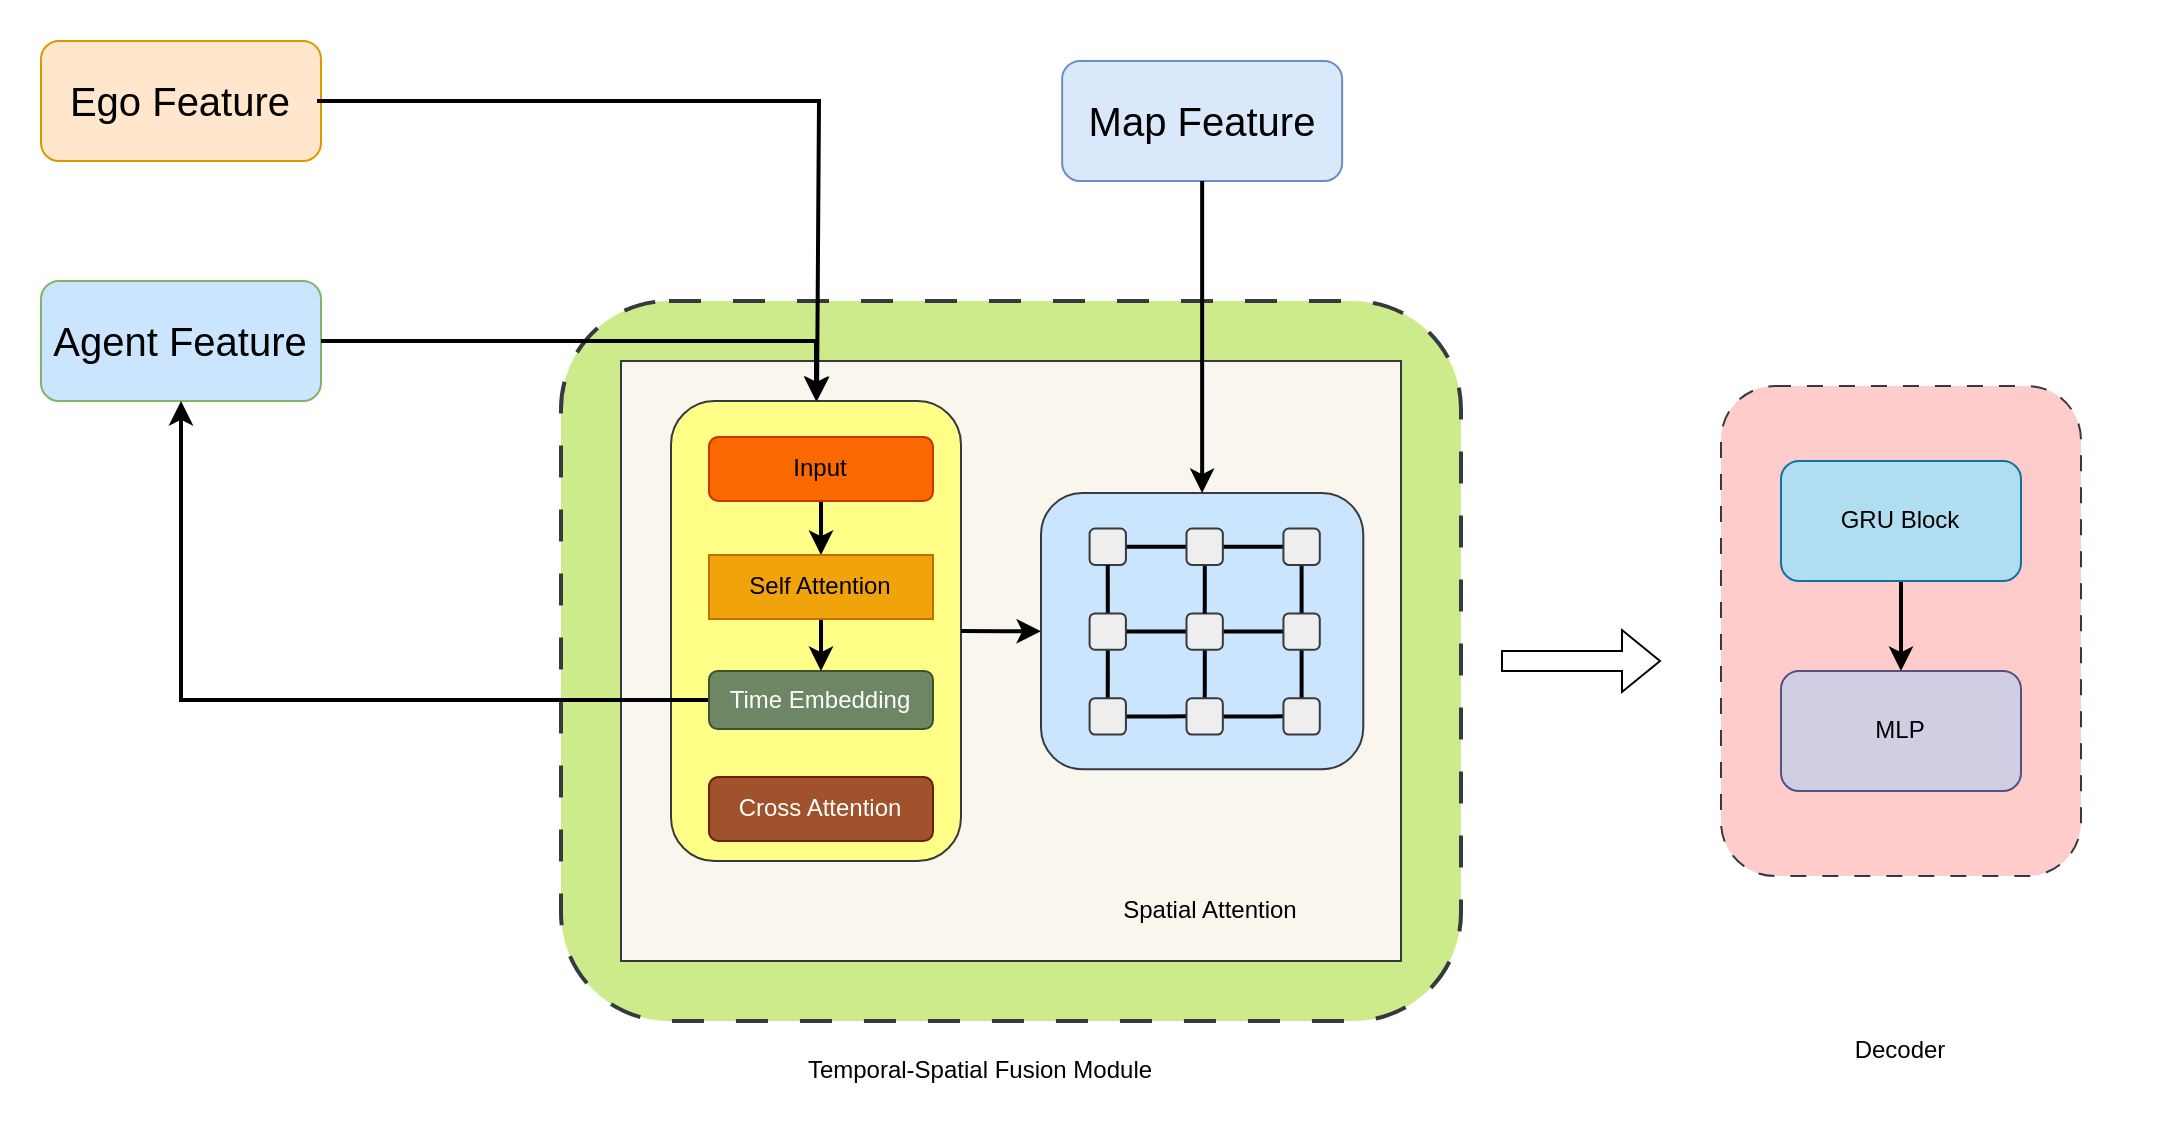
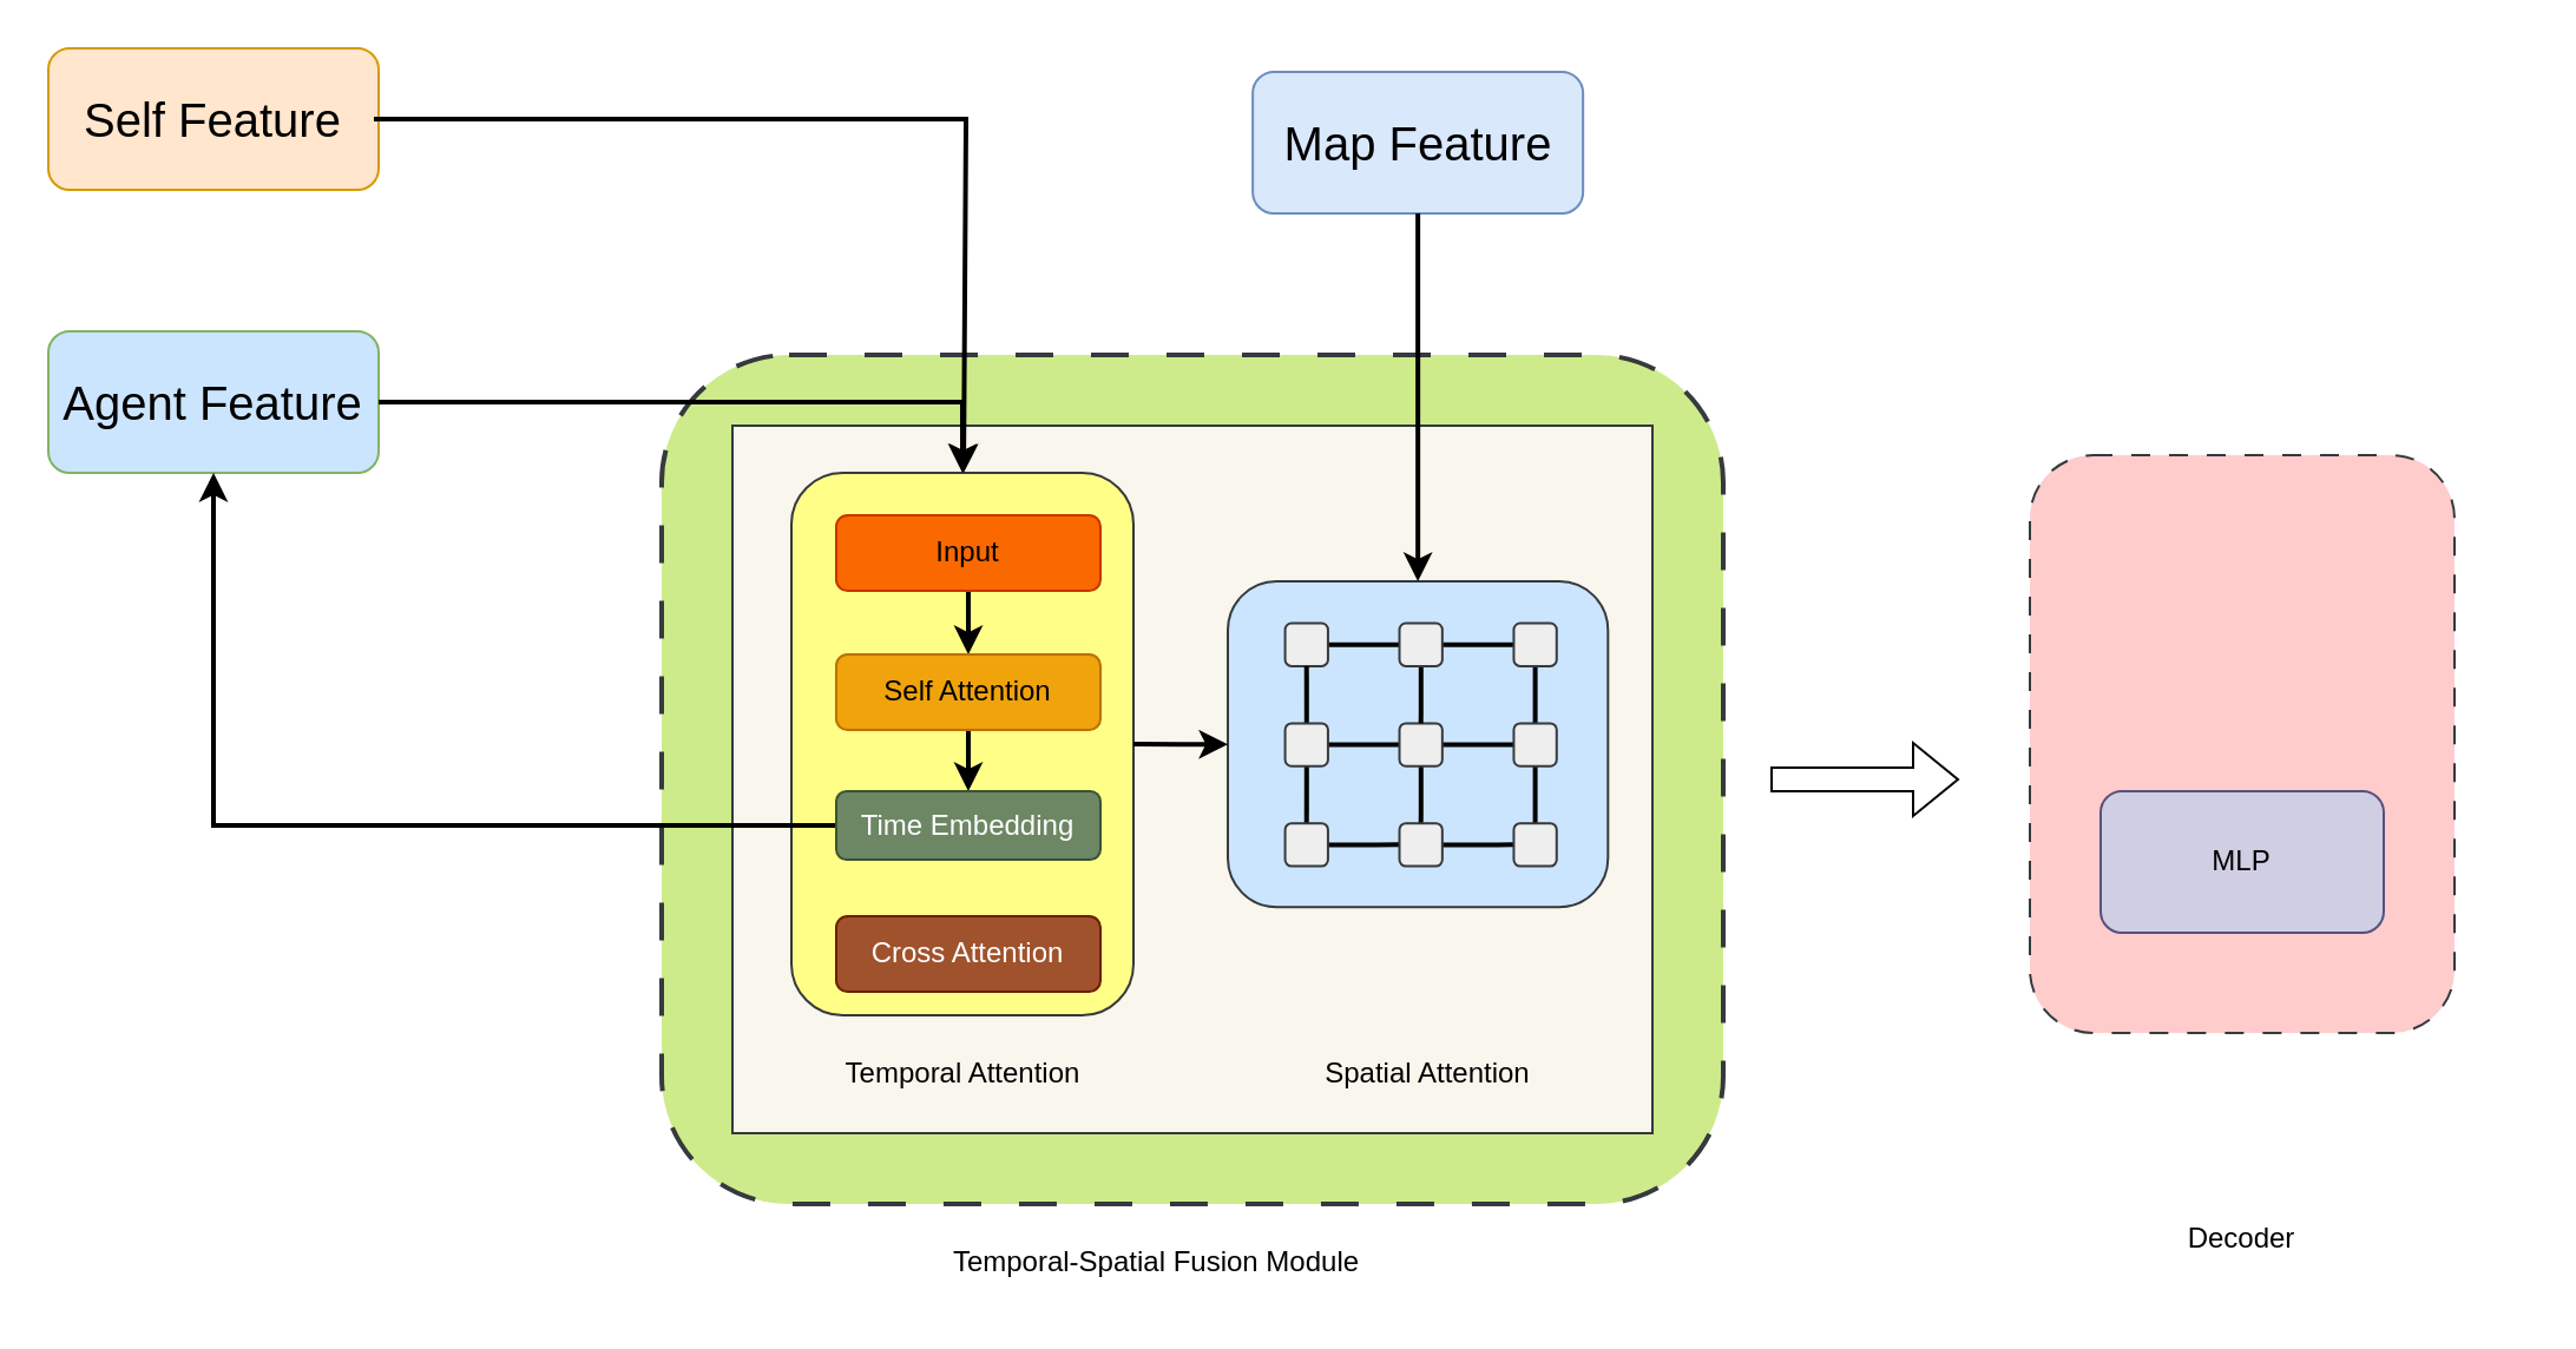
  <mxCell id="0" />
  <mxCell id="1" parent="0" />
  <mxCell id="2" value="" style="rounded=1;whiteSpace=wrap;html=1;dashed=1;dashPattern=8 8;strokeWidth=2;fillColor=#cdeb8b;strokeColor=#36393d;" vertex="1" parent="1"><mxGeometry x="280" y="150" width="450" height="360" as="geometry" /></mxCell>
  <mxCell id="3" value="Map Feature" style="rounded=1;whiteSpace=wrap;html=1;fontSize=20;fillColor=#dae8fc;strokeColor=#6c8ebf;" vertex="1" parent="1"><mxGeometry x="530.57" y="30" width="140" height="60" as="geometry" /></mxCell>
  <mxCell id="4" value="Agent Feature" style="rounded=1;whiteSpace=wrap;html=1;fontSize=20;fillColor=#cce5ff;strokeColor=#82b366;" vertex="1" parent="1"><mxGeometry x="20" y="140" width="140" height="60" as="geometry" /></mxCell>
- <mxCell id="5" value="Ego Feature" style="rounded=1;whiteSpace=wrap;html=1;fontSize=20;fillColor=#ffe6cc;strokeColor=#d79b00;" vertex="1" parent="1"><mxGeometry x="20" y="20" width="140" height="60" as="geometry" /></mxCell>
+ <mxCell id="5" value="Self Feature" style="rounded=1;whiteSpace=wrap;html=1;fontSize=20;fillColor=#ffe6cc;strokeColor=#d79b00;" vertex="1" parent="1"><mxGeometry x="20" y="20" width="140" height="60" as="geometry" /></mxCell>
  <mxCell id="6" value="" style="rounded=0;whiteSpace=wrap;html=1;fillColor=#f9f7ed;strokeColor=#36393d;" vertex="1" parent="1"><mxGeometry x="310" y="180" width="390" height="300" as="geometry" /></mxCell>
  <mxCell id="7" value="Temporal-Spatial Fusion Module" style="text;html=1;align=center;verticalAlign=middle;whiteSpace=wrap;rounded=0;" vertex="1" parent="1"><mxGeometry x="370" y="520" width="240" height="30" as="geometry" /></mxCell>
  <mxCell id="8" value="" style="group" vertex="1" connectable="0" parent="1"><mxGeometry x="520" y="246" width="170" height="160" as="geometry" /></mxCell>
  <mxCell id="9" value="" style="rounded=1;whiteSpace=wrap;html=1;fillColor=#cce5ff;strokeColor=#36393d;aspect=fixed;" vertex="1" parent="8"><mxGeometry width="161.146" height="138.125" as="geometry" /></mxCell>
  <mxCell id="10" value="" style="group;aspect=fixed;" vertex="1" connectable="0" parent="8"><mxGeometry x="24.286" y="17.778" width="115.104" height="102.988" as="geometry" /></mxCell>
  <mxCell id="11" style="edgeStyle=orthogonalEdgeStyle;rounded=0;orthogonalLoop=1;jettySize=auto;html=1;entryX=0;entryY=0.5;entryDx=0;entryDy=0;endArrow=none;endFill=0;strokeWidth=2;" edge="1" parent="10" source="12" target="22"><mxGeometry relative="1" as="geometry" /></mxCell>
  <mxCell id="12" value="" style="rounded=1;whiteSpace=wrap;html=1;fillColor=#eeeeee;strokeColor=#36393d;" vertex="1" parent="10"><mxGeometry width="18.174" height="18.174" as="geometry" /></mxCell>
  <mxCell id="13" style="edgeStyle=orthogonalEdgeStyle;rounded=0;orthogonalLoop=1;jettySize=auto;html=1;entryX=0.5;entryY=1;entryDx=0;entryDy=0;endArrow=none;endFill=0;strokeWidth=2;" edge="1" parent="10" source="16" target="12"><mxGeometry relative="1" as="geometry" /></mxCell>
  <mxCell id="14" style="edgeStyle=orthogonalEdgeStyle;rounded=0;orthogonalLoop=1;jettySize=auto;html=1;entryX=0;entryY=0.5;entryDx=0;entryDy=0;endArrow=none;endFill=0;strokeWidth=2;" edge="1" parent="10" source="16" target="19"><mxGeometry relative="1" as="geometry" /></mxCell>
  <mxCell id="15" style="edgeStyle=orthogonalEdgeStyle;rounded=0;orthogonalLoop=1;jettySize=auto;html=1;entryX=0.5;entryY=0;entryDx=0;entryDy=0;endArrow=none;endFill=0;strokeWidth=2;" edge="1" parent="10" source="16" target="28"><mxGeometry relative="1" as="geometry" /></mxCell>
  <mxCell id="16" value="" style="rounded=1;whiteSpace=wrap;html=1;fillColor=#eeeeee;strokeColor=#36393d;" vertex="1" parent="10"><mxGeometry y="42.407" width="18.174" height="18.174" as="geometry" /></mxCell>
  <mxCell id="17" style="edgeStyle=orthogonalEdgeStyle;rounded=0;orthogonalLoop=1;jettySize=auto;html=1;entryX=0;entryY=0.5;entryDx=0;entryDy=0;endArrow=none;endFill=0;strokeWidth=2;" edge="1" parent="10" source="19" target="26"><mxGeometry relative="1" as="geometry" /></mxCell>
  <mxCell id="18" style="edgeStyle=orthogonalEdgeStyle;rounded=0;orthogonalLoop=1;jettySize=auto;html=1;entryX=0.5;entryY=0;entryDx=0;entryDy=0;endArrow=none;endFill=0;strokeWidth=2;" edge="1" parent="10" source="19" target="30"><mxGeometry relative="1" as="geometry" /></mxCell>
  <mxCell id="19" value="" style="rounded=1;whiteSpace=wrap;html=1;fillColor=#eeeeee;strokeColor=#36393d;" vertex="1" parent="10"><mxGeometry x="48.465" y="42.407" width="18.174" height="18.174" as="geometry" /></mxCell>
  <mxCell id="20" style="edgeStyle=orthogonalEdgeStyle;rounded=0;orthogonalLoop=1;jettySize=auto;html=1;entryX=0.5;entryY=0;entryDx=0;entryDy=0;endArrow=none;endFill=0;strokeWidth=2;" edge="1" parent="10" source="22" target="19"><mxGeometry relative="1" as="geometry" /></mxCell>
  <mxCell id="21" style="edgeStyle=orthogonalEdgeStyle;rounded=0;orthogonalLoop=1;jettySize=auto;html=1;entryX=0;entryY=0.5;entryDx=0;entryDy=0;endArrow=none;endFill=0;strokeWidth=2;" edge="1" parent="10" source="22" target="24"><mxGeometry relative="1" as="geometry" /></mxCell>
  <mxCell id="22" value="" style="rounded=1;whiteSpace=wrap;html=1;fillColor=#eeeeee;strokeColor=#36393d;" vertex="1" parent="10"><mxGeometry x="48.465" width="18.174" height="18.174" as="geometry" /></mxCell>
  <mxCell id="23" style="edgeStyle=orthogonalEdgeStyle;rounded=0;orthogonalLoop=1;jettySize=auto;html=1;endArrow=none;endFill=0;strokeWidth=2;" edge="1" parent="10" source="24" target="26"><mxGeometry relative="1" as="geometry" /></mxCell>
  <mxCell id="24" value="" style="rounded=1;whiteSpace=wrap;html=1;fillColor=#eeeeee;strokeColor=#36393d;" vertex="1" parent="10"><mxGeometry x="96.93" width="18.174" height="18.174" as="geometry" /></mxCell>
  <mxCell id="25" style="edgeStyle=orthogonalEdgeStyle;rounded=0;orthogonalLoop=1;jettySize=auto;html=1;entryX=0.5;entryY=0;entryDx=0;entryDy=0;endArrow=none;endFill=0;strokeWidth=2;" edge="1" parent="10" source="26" target="31"><mxGeometry relative="1" as="geometry" /></mxCell>
  <mxCell id="26" value="" style="rounded=1;whiteSpace=wrap;html=1;fillColor=#eeeeee;strokeColor=#36393d;" vertex="1" parent="10"><mxGeometry x="96.93" y="42.407" width="18.174" height="18.174" as="geometry" /></mxCell>
  <mxCell id="27" style="edgeStyle=orthogonalEdgeStyle;rounded=0;orthogonalLoop=1;jettySize=auto;html=1;entryX=0;entryY=0.5;entryDx=0;entryDy=0;endArrow=none;endFill=0;strokeWidth=2;" edge="1" parent="10" source="28" target="30"><mxGeometry relative="1" as="geometry" /></mxCell>
  <mxCell id="28" value="" style="rounded=1;whiteSpace=wrap;html=1;fillColor=#eeeeee;strokeColor=#36393d;" vertex="1" parent="10"><mxGeometry y="84.813" width="18.174" height="18.174" as="geometry" /></mxCell>
  <mxCell id="29" style="edgeStyle=orthogonalEdgeStyle;rounded=0;orthogonalLoop=1;jettySize=auto;html=1;entryX=0;entryY=0.5;entryDx=0;entryDy=0;endArrow=none;endFill=0;strokeWidth=2;" edge="1" parent="10" source="30" target="31"><mxGeometry relative="1" as="geometry" /></mxCell>
  <mxCell id="30" value="" style="rounded=1;whiteSpace=wrap;html=1;fillColor=#eeeeee;strokeColor=#36393d;" vertex="1" parent="10"><mxGeometry x="48.465" y="84.813" width="18.174" height="18.174" as="geometry" /></mxCell>
  <mxCell id="31" value="" style="rounded=1;whiteSpace=wrap;html=1;fillColor=#eeeeee;strokeColor=#36393d;" vertex="1" parent="10"><mxGeometry x="96.93" y="84.813" width="18.174" height="18.174" as="geometry" /></mxCell>
+ <mxCell id="32" value="Temporal Attention" style="text;html=1;align=center;verticalAlign=middle;whiteSpace=wrap;rounded=0;" vertex="1" parent="1"><mxGeometry x="332.5" y="440" width="150" height="30" as="geometry" /></mxCell>
  <mxCell id="33" value="Spatial Attention" style="text;html=1;align=center;verticalAlign=middle;whiteSpace=wrap;rounded=0;" vertex="1" parent="1"><mxGeometry x="530" y="440" width="150" height="30" as="geometry" /></mxCell>
  <mxCell id="34" value="" style="rounded=1;whiteSpace=wrap;html=1;fillColor=#ffff88;strokeColor=#36393d;" vertex="1" parent="1"><mxGeometry x="335" y="200" width="145" height="230" as="geometry" /></mxCell>
  <mxCell id="35" style="edgeStyle=orthogonalEdgeStyle;rounded=0;orthogonalLoop=1;jettySize=auto;html=1;strokeWidth=2;" edge="1" parent="1" source="36" target="42"><mxGeometry relative="1" as="geometry" /></mxCell>
  <mxCell id="36" value="Input" style="rounded=1;whiteSpace=wrap;html=1;fillColor=#fa6800;strokeColor=#C73500;fontColor=#000000;" vertex="1" parent="1"><mxGeometry x="354" y="218" width="112" height="32" as="geometry" /></mxCell>
  <mxCell id="37" style="edgeStyle=orthogonalEdgeStyle;rounded=0;orthogonalLoop=1;jettySize=auto;html=1;entryX=0.5;entryY=0;entryDx=0;entryDy=0;strokeWidth=2;" edge="1" parent="1" source="3" target="9"><mxGeometry relative="1" as="geometry" /></mxCell>
  <mxCell id="38" style="edgeStyle=orthogonalEdgeStyle;rounded=0;orthogonalLoop=1;jettySize=auto;html=1;exitX=0;exitY=0.5;exitDx=0;exitDy=0;entryX=1;entryY=0.5;entryDx=0;entryDy=0;endArrow=none;endFill=0;startArrow=classic;startFill=1;strokeWidth=2;" edge="1" parent="1" source="9" target="34"><mxGeometry relative="1" as="geometry" /></mxCell>
  <mxCell id="39" style="edgeStyle=orthogonalEdgeStyle;rounded=0;orthogonalLoop=1;jettySize=auto;html=1;strokeWidth=2;" edge="1" parent="1"><mxGeometry relative="1" as="geometry"><mxPoint x="408" y="200" as="targetPoint" /><mxPoint x="158" y="50" as="sourcePoint" /><Array as="points"><mxPoint x="409" y="50" /></Array></mxGeometry></mxCell>
  <mxCell id="40" style="edgeStyle=orthogonalEdgeStyle;rounded=0;orthogonalLoop=1;jettySize=auto;html=1;entryX=0.5;entryY=0;entryDx=0;entryDy=0;strokeWidth=2;" edge="1" parent="1" source="4" target="34"><mxGeometry relative="1" as="geometry"><Array as="points"><mxPoint x="408" y="170" /></Array></mxGeometry></mxCell>
  <mxCell id="41" style="edgeStyle=orthogonalEdgeStyle;rounded=0;orthogonalLoop=1;jettySize=auto;html=1;strokeWidth=2;" edge="1" parent="1" source="42" target="44"><mxGeometry relative="1" as="geometry" /></mxCell>
- <mxCell id="42" value="Self Attention" style="whiteSpace=wrap;html=1;fillColor=#f0a30a;strokeColor=#BD7000;fontColor=#000000;rounded=0;" vertex="1" parent="1"><mxGeometry x="354" y="277" width="112" height="32" as="geometry" /></mxCell>
+ <mxCell id="42" value="Self Attention" style="rounded=1;whiteSpace=wrap;html=1;fillColor=#f0a30a;strokeColor=#BD7000;fontColor=#000000;" vertex="1" parent="1"><mxGeometry x="354" y="277" width="112" height="32" as="geometry" /></mxCell>
  <mxCell id="43" style="edgeStyle=orthogonalEdgeStyle;rounded=0;orthogonalLoop=1;jettySize=auto;html=1;strokeWidth=2;" edge="1" parent="1" source="44" target="4"><mxGeometry relative="1" as="geometry" /></mxCell>
  <mxCell id="44" value="Time Embedding" style="rounded=1;whiteSpace=wrap;html=1;fillColor=#6d8764;strokeColor=#3A5431;fontColor=#ffffff;" vertex="1" parent="1"><mxGeometry x="354" y="335" width="112" height="29" as="geometry" /></mxCell>
  <mxCell id="45" value="Cross Attention" style="rounded=1;whiteSpace=wrap;html=1;fillColor=#a0522d;strokeColor=#6D1F00;fontColor=#ffffff;" vertex="1" parent="1"><mxGeometry x="354" y="388" width="112" height="32" as="geometry" /></mxCell>
  <mxCell id="46" value="" style="rounded=1;whiteSpace=wrap;html=1;fillColor=#ffcccc;strokeColor=#36393d;dashed=1;dashPattern=8 8;" vertex="1" parent="1"><mxGeometry x="860" y="192.5" width="180" height="245" as="geometry" /></mxCell>
  <mxCell id="47" value="" style="shape=flexArrow;endArrow=classic;html=1;rounded=0;" edge="1" parent="1"><mxGeometry width="50" height="50" relative="1" as="geometry"><mxPoint x="750" y="330" as="sourcePoint" /><mxPoint x="830" y="330" as="targetPoint" /></mxGeometry></mxCell>
  <mxCell id="48" value="Decoder" style="text;html=1;align=center;verticalAlign=middle;whiteSpace=wrap;rounded=0;" vertex="1" parent="1"><mxGeometry x="830" y="510" width="240" height="30" as="geometry" /></mxCell>
- <mxCell id="49" style="edgeStyle=orthogonalEdgeStyle;rounded=0;orthogonalLoop=1;jettySize=auto;html=1;entryX=0.5;entryY=0;entryDx=0;entryDy=0;strokeWidth=2;" edge="1" parent="1" source="50" target="51"><mxGeometry relative="1" as="geometry" /></mxCell>
- <mxCell id="50" value="GRU Block" style="rounded=1;whiteSpace=wrap;html=1;fillColor=#b1ddf0;strokeColor=#10739e;" vertex="1" parent="1"><mxGeometry x="890" y="230" width="120" height="60" as="geometry" /></mxCell>
  <mxCell id="51" value="MLP" style="rounded=1;whiteSpace=wrap;html=1;fillColor=#d0cee2;strokeColor=#56517e;" vertex="1" parent="1"><mxGeometry x="890" y="335" width="120" height="60" as="geometry" /></mxCell>
